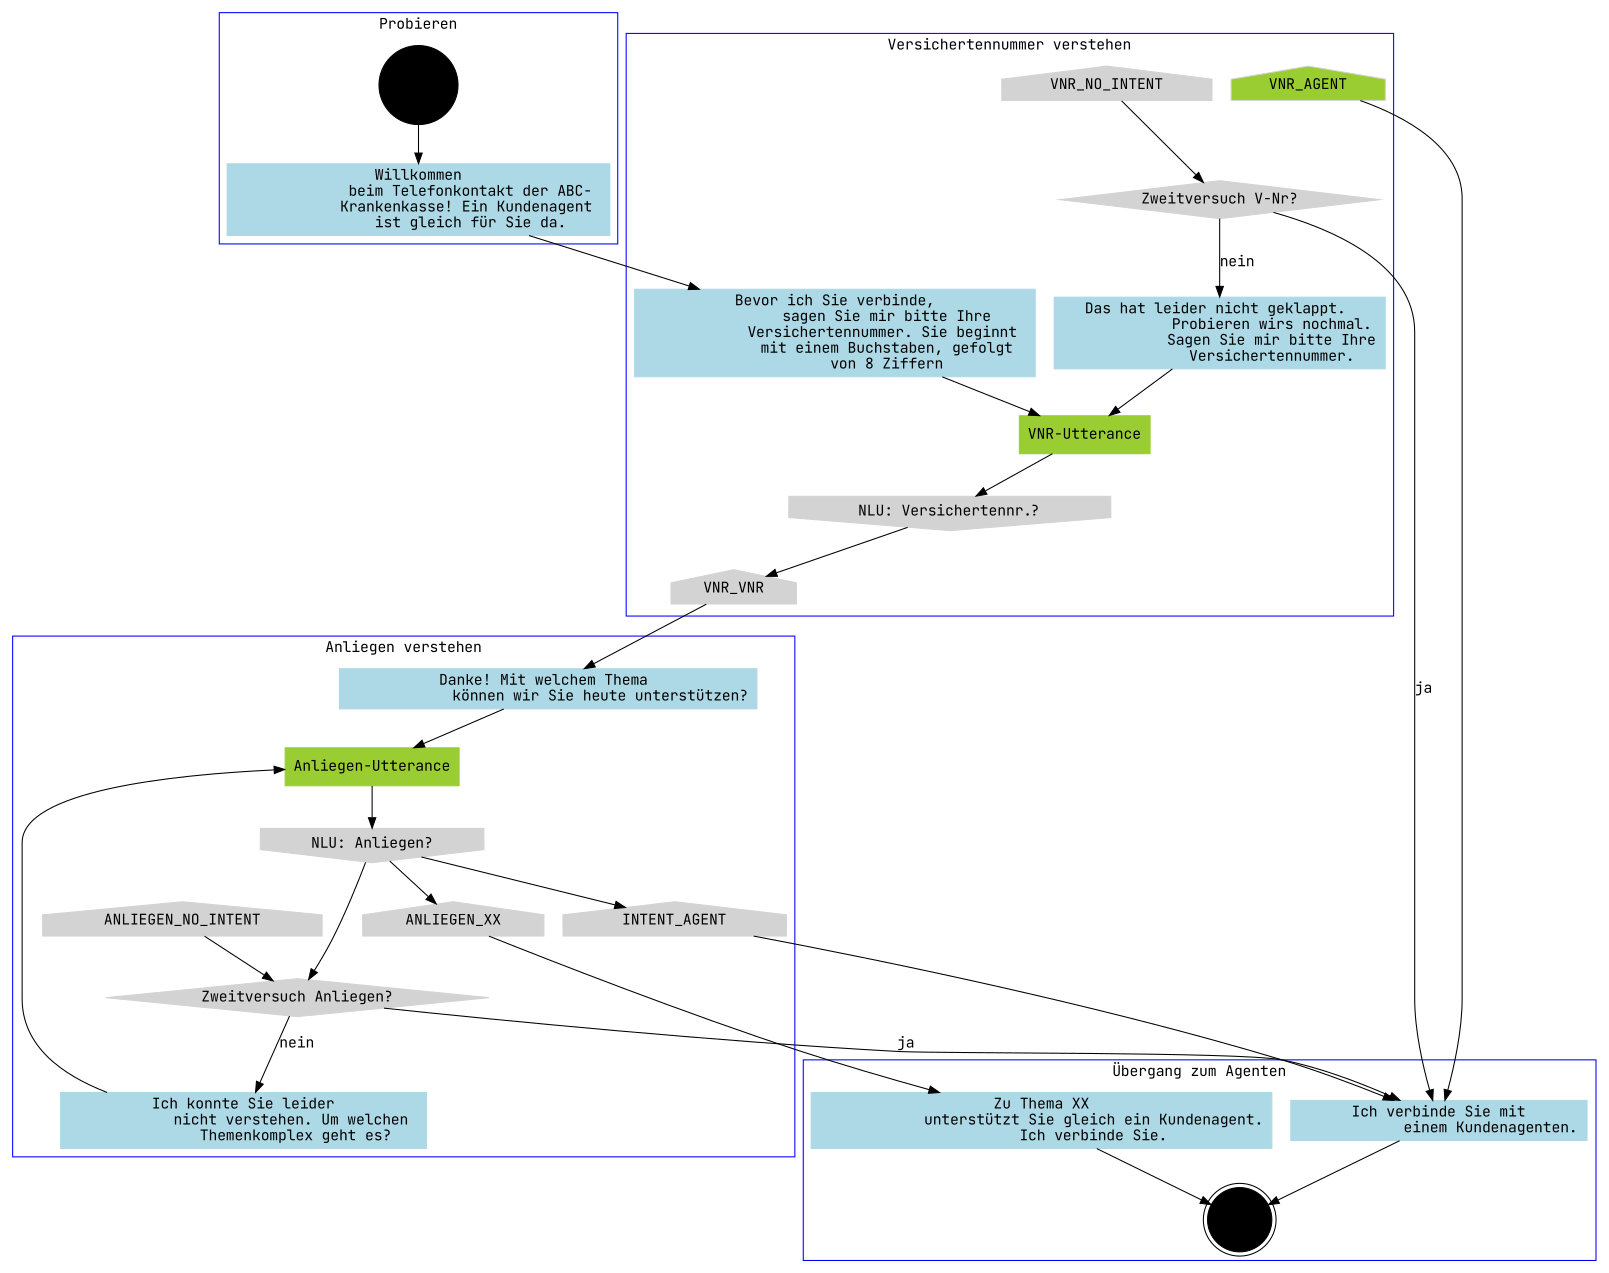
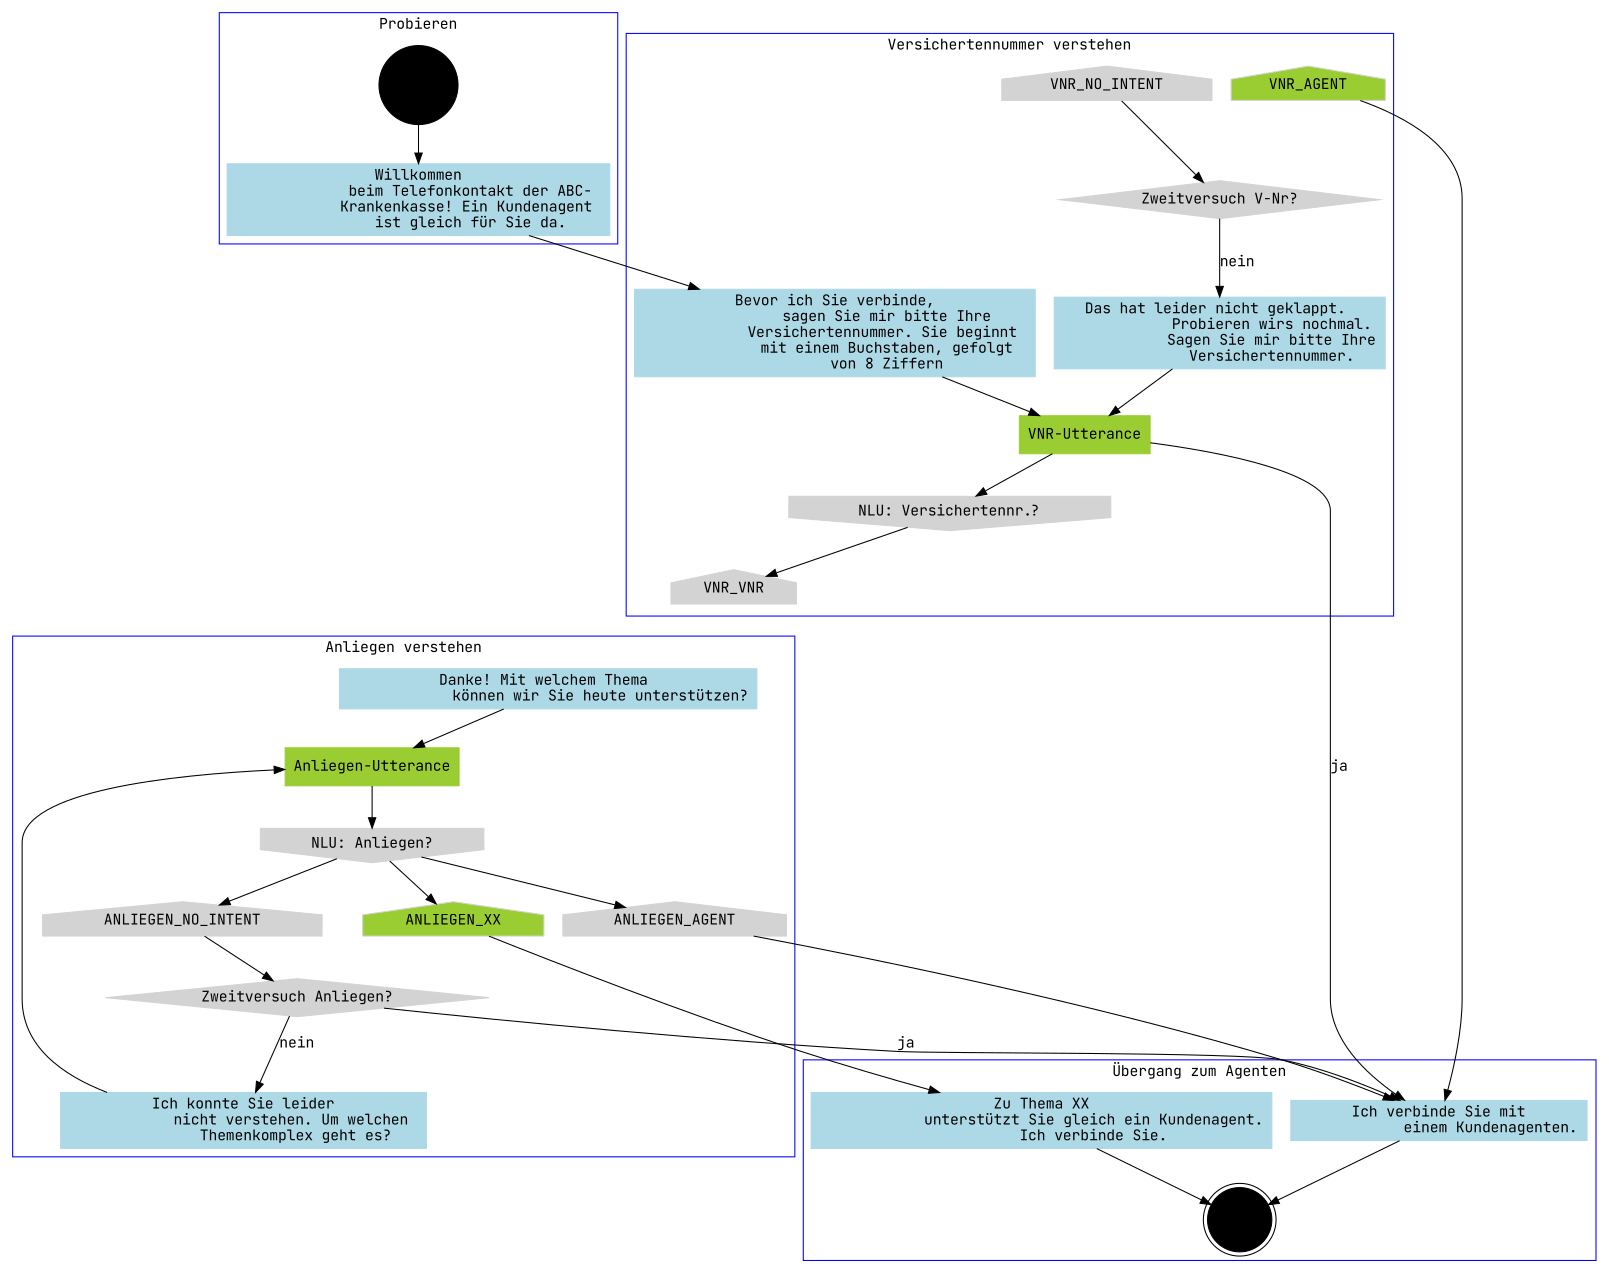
  digraph {
    fontname="JetBrains Mono"
    node [color=lightgray fontname="JetBrains Mono" shape=box style=filled]
    edge [fontname="JetBrains Mono"]
    start [color=black shape=circle]
    n2 [color=lightblue label="Willkommen\n            beim Telefonkontakt der ABC-\n            Krankenkasse! Ein Kundenagent \n            ist gleich für Sie da."]
    n3 [color=lightblue label="Bevor ich Sie verbinde,\n            sagen Sie mir bitte Ihre\n            Versichertennummer. Sie beginnt \n            mit einem Buchstaben, gefolgt\n            von 8 Ziffern"]
    n4 [color=yellowgreen label="VNR-Utterance"]
    n5 [color=lightblue label="Das hat leider nicht geklappt. \n            Probieren wirs nochmal.\n            Sagen Sie mir bitte Ihre\n            Versichertennummer."]
    n6 [label="NLU: Versichertennr.?" shape=invhouse]
    n7 [label=VNR_NO_INTENT shape=house]
    n8 [fillcolor=yellowgreen label=VNR_AGENT shape=house]
    n9 [label=VNR_VNR shape=house]
    n10 [label="Zweitversuch V-Nr?" shape=diamond]
    n11 [color=lightblue label="Danke! Mit welchem Thema \n            können wir Sie heute unterstützen?"]
    n12 [color=yellowgreen label="Anliegen-Utterance"]
    n13 [color=lightblue label="Ich konnte Sie leider\n            nicht verstehen. Um welchen \n            Themenkomplex geht es?"]
    n14 [label="NLU: Anliegen?" shape=invhouse]
    n15 [label=ANLIEGEN_NO_INTENT shape=house]
-   n16 [label=INTENT_AGENT shape=house]
-   n17 [label=ANLIEGEN_XX shape=house]
+   n16 [label=ANLIEGEN_AGENT shape=house]
+   n17 [label=ANLIEGEN_XX shape=house fillcolor=yellowgreen]
    n18 [label="Zweitversuch Anliegen?" shape=diamond]
    end [color=black shape=doublecircle]
    n20 [color=lightblue label="Zu Thema XX\n            unterstützt Sie gleich ein Kundenagent.\n            Ich verbinde Sie."]
    n21 [color=lightblue label="Ich verbinde Sie mit\n            einem Kundenagenten."]
    subgraph cluster_1 {
      color=blue
      label=Probieren
      start
      n2
    }
    subgraph cluster_2 {
      color=blue
      label="Versichertennummer verstehen"
      n3
      n4
      n5
      n6
      n7
      n8
      n9
      n10
    }
    subgraph cluster_3 {
      color=blue
      label="Anliegen verstehen"
      n11
      n12
      n13
      n14
      n15
      n16
      n17
      n18
    }
    subgraph cluster_4 {
      color=blue
      label="Übergang zum Agenten"
      end
      n20
      n21
    }
    start -> n2
    n2 -> n3
    n3 -> n4
    n4 -> n6
    n5 -> n4
    n6 -> n9
    n7 -> n10
    n8 -> n21
-   n9 -> n11
    n10 -> n5 [label=nein]
-   n10 -> n21 [label=ja]
+   n4 -> n21 [label=ja]
    n11 -> n12
    n12 -> n14
    n13 -> n12
-   n14 -> n18
+   n14 -> n15
    n14 -> n16
    n14 -> n17
    n15 -> n18
    n16 -> n21
    n17 -> n20
    n18 -> n13 [label=nein]
    n18 -> n21 [label=ja]
    n20 -> end
    n21 -> end
  }
